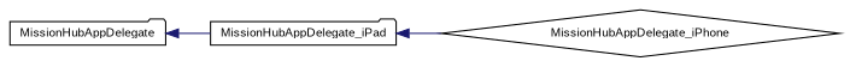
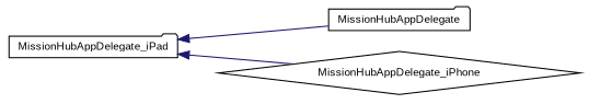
  digraph {
    fontname="Liberation Sans"
    rankdir=LR
    node [color=black fillcolor=white fontname="Liberation Sans" fontsize=10 shape=folder style=filled]
    edge [color=midnightblue dir=back fontname="Liberation Sans" fontsize=10 labelfontname=Helvetica labelfontsize=10 style=solid]
    n1 [height=0.2 label=MissionHubAppDelegate width=0.4]
    n2 [height=0.2 label=MissionHubAppDelegate_iPad width=0.4]
    n3 [height=0.2 label=MissionHubAppDelegate_iPhone shape=diamond width=0.4]
-   n1 -> n2
+   n2 -> n1
    n2 -> n3
  }
